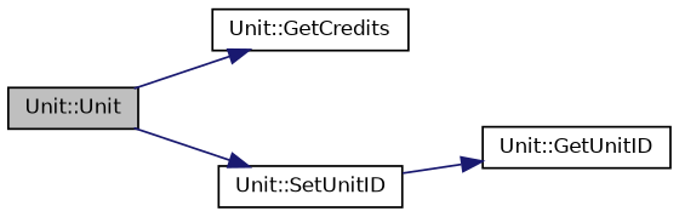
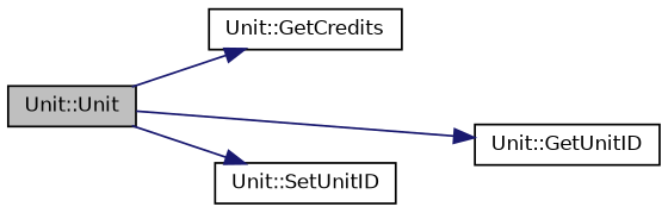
  digraph {
    rankdir=LR
    node [color=black fillcolor=white fontname=Helvetica fontsize=10 shape=record style=filled]
    edge [color=midnightblue fontname=Helvetica fontsize=10 labelfontname=Helvetica labelfontsize=10 style=solid]
    n1 [fillcolor=grey75 fontcolor=black height=0.2 label="Unit::Unit" width=0.4]
    n2 [height=0.2 label="Unit::GetCredits" width=0.4]
    n3 [height=0.2 label="Unit::GetUnitID" width=0.4]
    n4 [height=0.2 label="Unit::SetUnitID" width=0.4]
    n1 -> n2
-   n4 -> n3
+   n1 -> n3
    n1 -> n4
  }
